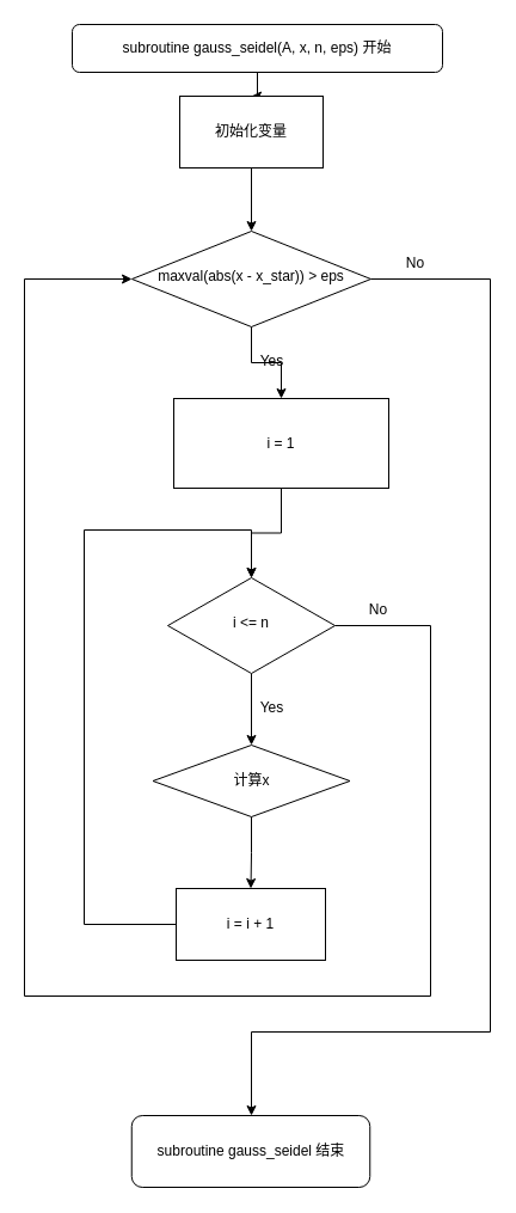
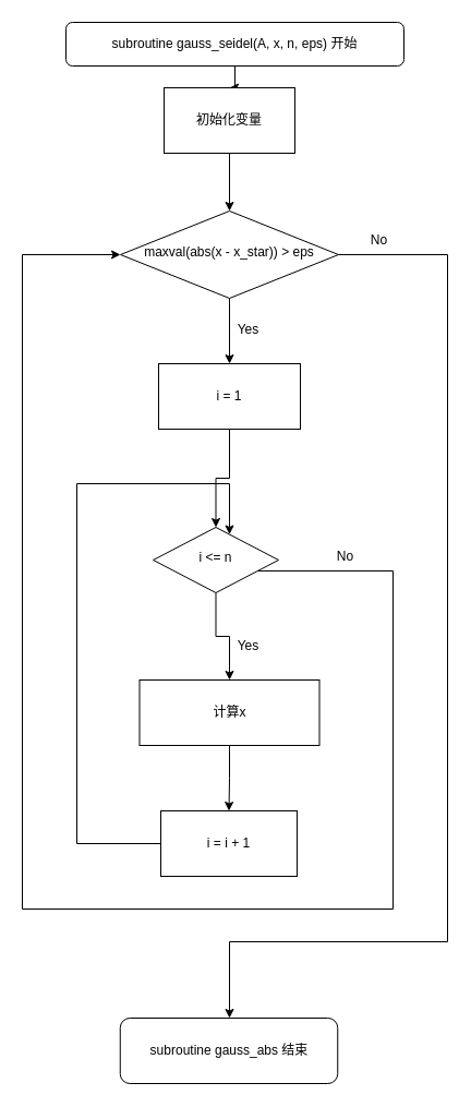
  <mxCell id="0" />
  <mxCell id="1" parent="0" />
  <mxCell id="2" style="edgeStyle=orthogonalEdgeStyle;rounded=0;orthogonalLoop=1;jettySize=auto;html=1;entryX=0.5;entryY=0;entryDx=0;entryDy=0;" parent="1" source="3" target="8" edge="1"><mxGeometry relative="1" as="geometry" /></mxCell>
  <mxCell id="3" value="subroutine gauss_seidel(A, x, n, eps) 开始" style="rounded=1;whiteSpace=wrap;html=1;fontSize=12;glass=0;strokeWidth=1;shadow=0;" parent="1" vertex="1"><mxGeometry x="60" y="20" width="310" height="40" as="geometry" /></mxCell>
  <mxCell id="4" style="edgeStyle=orthogonalEdgeStyle;rounded=0;orthogonalLoop=1;jettySize=auto;html=1;" parent="1" source="6" target="10" edge="1"><mxGeometry relative="1" as="geometry" /></mxCell>
  <mxCell id="5" style="edgeStyle=orthogonalEdgeStyle;rounded=0;orthogonalLoop=1;jettySize=auto;html=1;" parent="1" source="6" edge="1"><mxGeometry relative="1" as="geometry"><Array as="points"><mxPoint x="410" y="233" /><mxPoint x="410" y="863" /><mxPoint x="210" y="863" /><mxPoint x="210" y="933" /></Array><mxPoint x="210" y="933" as="targetPoint" /></mxGeometry></mxCell>
  <mxCell id="6" value="maxval(abs(x - x_star)) &amp;gt; eps" style="rhombus;whiteSpace=wrap;html=1;shadow=0;fontFamily=Helvetica;fontSize=12;align=center;strokeWidth=1;spacing=6;spacingTop=-4;" parent="1" vertex="1"><mxGeometry x="110" y="193" width="200" height="80" as="geometry" /></mxCell>
  <mxCell id="7" value="" style="edgeStyle=orthogonalEdgeStyle;rounded=0;orthogonalLoop=1;jettySize=auto;html=1;" parent="1" source="8" target="6" edge="1"><mxGeometry relative="1" as="geometry" /></mxCell>
  <mxCell id="8" value="初始化变量" style="rounded=0;whiteSpace=wrap;html=1;" parent="1" vertex="1"><mxGeometry x="150" y="80" width="120" height="60" as="geometry" /></mxCell>
  <mxCell id="9" style="edgeStyle=orthogonalEdgeStyle;rounded=0;orthogonalLoop=1;jettySize=auto;html=1;entryX=0.5;entryY=0;entryDx=0;entryDy=0;" parent="1" source="10" target="15" edge="1"><mxGeometry relative="1" as="geometry" /></mxCell>
- <mxCell id="10" value="i = 1" style="rounded=0;whiteSpace=wrap;html=1;" parent="1" vertex="1"><mxGeometry x="145" y="333" width="180" height="75" as="geometry" /></mxCell>
+ <mxCell id="10" value="i = 1" style="rounded=0;whiteSpace=wrap;html=1;" parent="1" vertex="1"><mxGeometry x="145" y="333" width="130" height="60" as="geometry" /></mxCell>
  <mxCell id="11" value="Yes" style="text;html=1;resizable=0;autosize=1;align=center;verticalAlign=middle;points=[];fillColor=none;strokeColor=none;rounded=0;" parent="1" vertex="1"><mxGeometry x="212" y="292" width="30" height="20" as="geometry" /></mxCell>
  <mxCell id="12" value="No" style="text;html=1;resizable=0;autosize=1;align=center;verticalAlign=middle;points=[];fillColor=none;strokeColor=none;rounded=0;" parent="1" vertex="1"><mxGeometry x="332" y="210" width="30" height="20" as="geometry" /></mxCell>
  <mxCell id="13" style="edgeStyle=orthogonalEdgeStyle;rounded=0;orthogonalLoop=1;jettySize=auto;html=1;" parent="1" source="15" edge="1"><mxGeometry relative="1" as="geometry"><mxPoint x="110" y="233" as="targetPoint" /><Array as="points"><mxPoint x="360" y="523" /><mxPoint x="360" y="833" /><mxPoint x="20" y="833" /><mxPoint x="20" y="233" /></Array></mxGeometry></mxCell>
  <mxCell id="14" style="edgeStyle=orthogonalEdgeStyle;rounded=0;orthogonalLoop=1;jettySize=auto;html=1;entryX=0.5;entryY=0;entryDx=0;entryDy=0;" parent="1" source="15" target="20" edge="1"><mxGeometry relative="1" as="geometry" /></mxCell>
- <mxCell id="15" value="i &amp;lt;= n" style="rhombus;whiteSpace=wrap;html=1;shadow=0;fontFamily=Helvetica;fontSize=12;align=center;strokeWidth=1;spacing=6;spacingTop=-4;" parent="1" vertex="1"><mxGeometry x="140" y="483" width="140" height="80" as="geometry" /></mxCell>
+ <mxCell id="15" value="i &amp;lt;= n" style="rhombus;whiteSpace=wrap;html=1;shadow=0;fontFamily=Helvetica;fontSize=12;align=center;strokeWidth=1;spacing=6;spacingTop=-4;" parent="1" vertex="1"><mxGeometry x="140" y="483" width="115" height="60" as="geometry" /></mxCell>
  <mxCell id="16" style="edgeStyle=orthogonalEdgeStyle;rounded=0;orthogonalLoop=1;jettySize=auto;html=1;exitX=0;exitY=0.5;exitDx=0;exitDy=0;" parent="1" target="15" edge="1" source="21"><mxGeometry relative="1" as="geometry"><mxPoint x="20" y="453" as="targetPoint" /><Array as="points"><mxPoint x="70" y="773" /><mxPoint x="70" y="443" /><mxPoint x="210" y="443" /></Array><mxPoint x="160" y="653" as="sourcePoint" /></mxGeometry></mxCell>
  <mxCell id="17" value="Yes" style="text;html=1;resizable=0;autosize=1;align=center;verticalAlign=middle;points=[];fillColor=none;strokeColor=none;rounded=0;" parent="1" vertex="1"><mxGeometry x="212" y="582" width="30" height="20" as="geometry" /></mxCell>
  <mxCell id="18" value="No" style="text;html=1;resizable=0;autosize=1;align=center;verticalAlign=middle;points=[];fillColor=none;strokeColor=none;rounded=0;" parent="1" vertex="1"><mxGeometry x="301" y="500" width="30" height="20" as="geometry" /></mxCell>
  <mxCell id="19" style="edgeStyle=orthogonalEdgeStyle;rounded=0;orthogonalLoop=1;jettySize=auto;html=1;entryX=0.5;entryY=0;entryDx=0;entryDy=0;" edge="1" parent="1" source="20" target="21"><mxGeometry relative="1" as="geometry" /></mxCell>
- <mxCell id="20" value="计算x" style="rhombus;whiteSpace=wrap;html=1;" parent="1" vertex="1"><mxGeometry x="127.5" y="623" width="165" height="60" as="geometry" /></mxCell>
+ <mxCell id="20" value="计算x" style="rounded=0;whiteSpace=wrap;html=1;" parent="1" vertex="1"><mxGeometry x="127.5" y="623" width="165" height="60" as="geometry" /></mxCell>
  <mxCell id="21" value="i = i + 1" style="rounded=0;whiteSpace=wrap;html=1;" parent="1" vertex="1"><mxGeometry x="147" y="743" width="125" height="60" as="geometry" /></mxCell>
- <mxCell id="22" value="subroutine&amp;nbsp;gauss_seidel 结束" style="rounded=1;whiteSpace=wrap;html=1;" vertex="1" parent="1"><mxGeometry x="109.75" y="933" width="199.5" height="60" as="geometry" /></mxCell>
+ <mxCell id="22" value="subroutine&amp;nbsp;gauss_abs 结束" style="rounded=1;whiteSpace=wrap;html=1;" vertex="1" parent="1"><mxGeometry x="109.75" y="933" width="199.5" height="60" as="geometry" /></mxCell>
